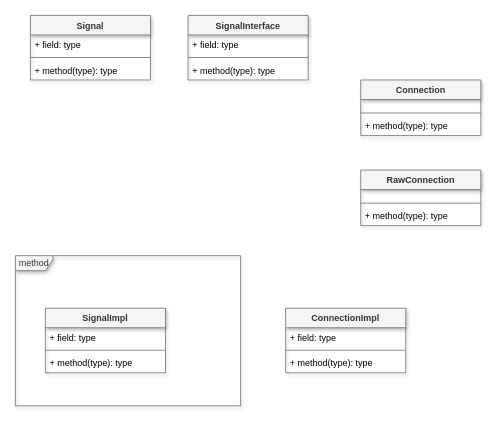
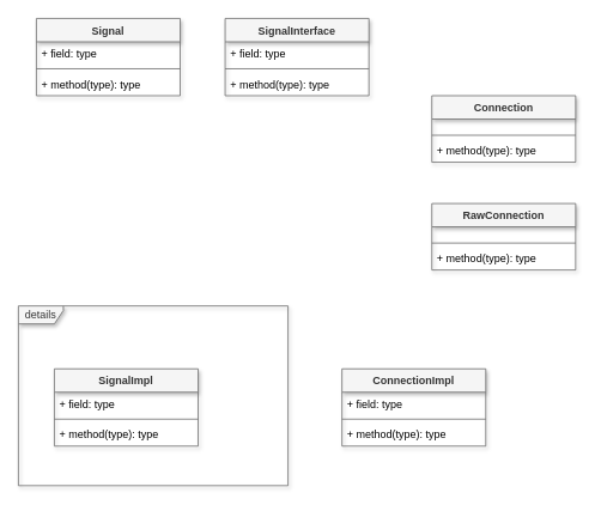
  <mxCell id="0" />
  <mxCell id="1" parent="0" />
  <mxCell id="2" value="Connection" style="swimlane;fontStyle=1;align=center;verticalAlign=top;childLayout=stackLayout;horizontal=1;startSize=26;horizontalStack=0;resizeParent=1;resizeParentMax=0;resizeLast=0;collapsible=1;marginBottom=0;fillColor=#f5f5f5;fontColor=#333333;strokeColor=#666666;shadow=1;" vertex="1" parent="1"><mxGeometry x="480" y="106" width="160" height="74" as="geometry" /></mxCell>
  <mxCell id="3" value="" style="text;strokeColor=none;fillColor=none;align=left;verticalAlign=middle;spacingTop=-1;spacingLeft=4;spacingRight=4;rotatable=0;labelPosition=right;points=[];portConstraint=eastwest;" vertex="1" parent="2"><mxGeometry y="26" width="160" height="14" as="geometry" /></mxCell>
  <mxCell id="4" value="" style="line;strokeWidth=1;fillColor=none;align=left;verticalAlign=middle;spacingTop=-1;spacingLeft=3;spacingRight=3;rotatable=0;labelPosition=right;points=[];portConstraint=eastwest;strokeColor=inherit;" vertex="1" parent="2"><mxGeometry y="40" width="160" height="8" as="geometry" /></mxCell>
  <mxCell id="5" value="+ method(type): type" style="text;strokeColor=none;fillColor=none;align=left;verticalAlign=top;rounded=0;shadow=1;spacingLeft=4;spacingRight=4;" vertex="1" parent="2"><mxGeometry y="48" width="160" height="26" as="geometry" /></mxCell>
  <mxCell id="6" value="Signal" style="swimlane;fontStyle=1;align=center;verticalAlign=top;childLayout=stackLayout;horizontal=1;startSize=26;horizontalStack=0;resizeParent=1;resizeParentMax=0;resizeLast=0;collapsible=1;marginBottom=0;fillColor=#f5f5f5;fontColor=#333333;strokeColor=#666666;shadow=1;" vertex="1" parent="1"><mxGeometry x="40" y="20" width="160" height="86" as="geometry" /></mxCell>
  <mxCell id="7" value="+ field: type" style="text;strokeColor=none;fillColor=none;align=left;verticalAlign=top;rounded=0;shadow=1;spacingLeft=4;spacingRight=4;" vertex="1" parent="6"><mxGeometry y="26" width="160" height="26" as="geometry" /></mxCell>
  <mxCell id="8" value="" style="line;strokeWidth=1;fillColor=none;align=left;verticalAlign=middle;spacingTop=-1;spacingLeft=3;spacingRight=3;rotatable=0;labelPosition=right;points=[];portConstraint=eastwest;strokeColor=inherit;" vertex="1" parent="6"><mxGeometry y="52" width="160" height="8" as="geometry" /></mxCell>
  <mxCell id="9" value="+ method(type): type" style="text;strokeColor=none;fillColor=none;align=left;verticalAlign=top;rounded=0;shadow=1;spacingLeft=4;spacingRight=4;" vertex="1" parent="6"><mxGeometry y="60" width="160" height="26" as="geometry" /></mxCell>
  <mxCell id="10" value="SignalInterface" style="swimlane;fontStyle=1;align=center;verticalAlign=top;childLayout=stackLayout;horizontal=1;startSize=26;horizontalStack=0;resizeParent=1;resizeParentMax=0;resizeLast=0;collapsible=1;marginBottom=0;fillColor=#f5f5f5;fontColor=#333333;strokeColor=#666666;shadow=1;" vertex="1" parent="1"><mxGeometry x="250" y="20" width="160" height="86" as="geometry" /></mxCell>
  <mxCell id="11" value="+ field: type" style="text;strokeColor=none;fillColor=none;align=left;verticalAlign=top;rounded=0;shadow=1;spacingLeft=4;spacingRight=4;" vertex="1" parent="10"><mxGeometry y="26" width="160" height="26" as="geometry" /></mxCell>
  <mxCell id="12" value="" style="line;strokeWidth=1;fillColor=none;align=left;verticalAlign=middle;spacingTop=-1;spacingLeft=3;spacingRight=3;rotatable=0;labelPosition=right;points=[];portConstraint=eastwest;strokeColor=inherit;" vertex="1" parent="10"><mxGeometry y="52" width="160" height="8" as="geometry" /></mxCell>
  <mxCell id="13" value="+ method(type): type" style="text;strokeColor=none;fillColor=none;align=left;verticalAlign=top;rounded=0;shadow=1;spacingLeft=4;spacingRight=4;" vertex="1" parent="10"><mxGeometry y="60" width="160" height="26" as="geometry" /></mxCell>
  <mxCell id="14" value="RawConnection" style="swimlane;fontStyle=1;align=center;verticalAlign=top;childLayout=stackLayout;horizontal=1;startSize=26;horizontalStack=0;resizeParent=1;resizeParentMax=0;resizeLast=0;collapsible=1;marginBottom=0;fillColor=#f5f5f5;fontColor=#333333;strokeColor=#666666;shadow=1;" vertex="1" parent="1"><mxGeometry x="480" y="226" width="160" height="74" as="geometry" /></mxCell>
  <mxCell id="15" value="" style="text;strokeColor=none;fillColor=none;align=left;verticalAlign=middle;spacingTop=-1;spacingLeft=4;spacingRight=4;rotatable=0;labelPosition=right;points=[];portConstraint=eastwest;" vertex="1" parent="14"><mxGeometry y="26" width="160" height="14" as="geometry" /></mxCell>
  <mxCell id="16" value="" style="line;strokeWidth=1;fillColor=none;align=left;verticalAlign=middle;spacingTop=-1;spacingLeft=3;spacingRight=3;rotatable=0;labelPosition=right;points=[];portConstraint=eastwest;strokeColor=inherit;" vertex="1" parent="14"><mxGeometry y="40" width="160" height="8" as="geometry" /></mxCell>
  <mxCell id="17" value="+ method(type): type" style="text;strokeColor=none;fillColor=none;align=left;verticalAlign=top;rounded=0;shadow=1;spacingLeft=4;spacingRight=4;" vertex="1" parent="14"><mxGeometry y="48" width="160" height="26" as="geometry" /></mxCell>
  <mxCell id="18" value="ConnectionImpl" style="swimlane;fontStyle=1;align=center;verticalAlign=top;childLayout=stackLayout;horizontal=1;startSize=26;horizontalStack=0;resizeParent=1;resizeParentMax=0;resizeLast=0;collapsible=1;marginBottom=0;fillColor=#f5f5f5;fontColor=#333333;strokeColor=#666666;shadow=1;" vertex="1" parent="1"><mxGeometry x="380" y="410" width="160" height="86" as="geometry" /></mxCell>
  <mxCell id="19" value="+ field: type" style="text;strokeColor=none;fillColor=none;align=left;verticalAlign=top;rounded=0;shadow=1;spacingLeft=4;spacingRight=4;" vertex="1" parent="18"><mxGeometry y="26" width="160" height="26" as="geometry" /></mxCell>
  <mxCell id="20" value="" style="line;strokeWidth=1;fillColor=none;align=left;verticalAlign=middle;spacingTop=-1;spacingLeft=3;spacingRight=3;rotatable=0;labelPosition=right;points=[];portConstraint=eastwest;strokeColor=inherit;" vertex="1" parent="18"><mxGeometry y="52" width="160" height="8" as="geometry" /></mxCell>
  <mxCell id="21" value="+ method(type): type" style="text;strokeColor=none;fillColor=none;align=left;verticalAlign=top;rounded=0;shadow=1;spacingLeft=4;spacingRight=4;" vertex="1" parent="18"><mxGeometry y="60" width="160" height="26" as="geometry" /></mxCell>
  <mxCell id="22" value="SignalImpl" style="swimlane;fontStyle=1;align=center;verticalAlign=top;childLayout=stackLayout;horizontal=1;startSize=26;horizontalStack=0;resizeParent=1;resizeParentMax=0;resizeLast=0;collapsible=1;marginBottom=0;fillColor=#f5f5f5;fontColor=#333333;strokeColor=#666666;shadow=1;" vertex="1" parent="1"><mxGeometry x="60" y="410" width="160" height="86" as="geometry" /></mxCell>
  <mxCell id="23" value="+ field: type" style="text;strokeColor=none;fillColor=none;align=left;verticalAlign=top;rounded=0;shadow=1;spacingLeft=4;spacingRight=4;" vertex="1" parent="22"><mxGeometry y="26" width="160" height="26" as="geometry" /></mxCell>
  <mxCell id="24" value="" style="line;strokeWidth=1;fillColor=none;align=left;verticalAlign=middle;spacingTop=-1;spacingLeft=3;spacingRight=3;rotatable=0;labelPosition=right;points=[];portConstraint=eastwest;strokeColor=inherit;" vertex="1" parent="22"><mxGeometry y="52" width="160" height="8" as="geometry" /></mxCell>
  <mxCell id="25" value="+ method(type): type" style="text;strokeColor=none;fillColor=none;align=left;verticalAlign=top;rounded=0;shadow=1;spacingLeft=4;spacingRight=4;" vertex="1" parent="22"><mxGeometry y="60" width="160" height="26" as="geometry" /></mxCell>
- <mxCell id="26" value="method" style="shape=umlFrame;whiteSpace=wrap;html=1;shadow=1;fillColor=#f5f5f5;fontColor=#333333;strokeColor=#666666;width=50;height=20;" vertex="1" parent="1"><mxGeometry x="20" y="340" width="300" height="200" as="geometry" /></mxCell>
+ <mxCell id="26" value="details" style="shape=umlFrame;whiteSpace=wrap;html=1;shadow=1;fillColor=#f5f5f5;fontColor=#333333;strokeColor=#666666;width=50;height=20;" vertex="1" parent="1"><mxGeometry x="20" y="340" width="300" height="200" as="geometry" /></mxCell>
